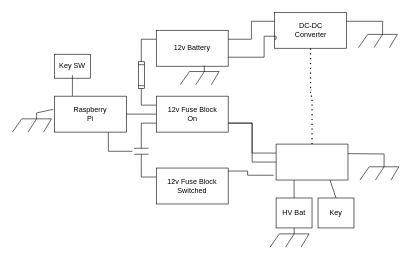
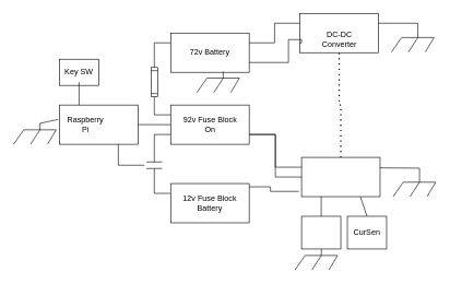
  <mxCell id="0" />
  <mxCell id="1" parent="0" />
  <mxCell id="2" value="" style="pointerEvents=1;verticalLabelPosition=bottom;shadow=0;dashed=0;align=center;html=1;verticalAlign=top;shape=mxgraph.electrical.miscellaneous.fuse_1;rotation=-90;" parent="1" vertex="1"><mxGeometry x="200" y="120" width="70" height="10" as="geometry" /></mxCell>
  <mxCell id="3" value="" style="pointerEvents=1;verticalLabelPosition=bottom;shadow=0;dashed=0;align=center;html=1;verticalAlign=top;shape=mxgraph.electrical.electro-mechanical.relay_contacts;rotation=-90;" parent="1" vertex="1"><mxGeometry x="220" y="240" width="30" height="24" as="geometry" /></mxCell>
  <mxCell id="4" value="" style="group" parent="1" vertex="1" connectable="0"><mxGeometry x="90" y="160" width="120" height="60" as="geometry" /></mxCell>
  <mxCell id="5" value="" style="rounded=0;whiteSpace=wrap;html=1;" parent="4" vertex="1"><mxGeometry width="120" height="60" as="geometry" /></mxCell>
- <mxCell id="6" value="Raspberry Pi" style="text;html=1;align=center;verticalAlign=middle;whiteSpace=wrap;rounded=0;" parent="4" vertex="1"><mxGeometry x="30" y="15" width="60" height="30" as="geometry" /></mxCell>
+ <mxCell id="6" value="Raspberry Pi" style="text;html=1;align=center;verticalAlign=middle;whiteSpace=wrap;rounded=0;" parent="4" vertex="1"><mxGeometry x="10" y="15" width="60" height="30" as="geometry" /></mxCell>
  <mxCell id="7" value="" style="endArrow=none;html=1;rounded=0;entryX=0.75;entryY=1;entryDx=0;entryDy=0;exitX=0.5;exitY=-0.125;exitDx=0;exitDy=0;exitPerimeter=0;edgeStyle=orthogonalEdgeStyle;" parent="1" source="3" target="5" edge="1"><mxGeometry width="50" height="50" relative="1" as="geometry"><mxPoint x="380" y="290" as="sourcePoint" /><mxPoint x="430" y="240" as="targetPoint" /></mxGeometry></mxCell>
  <mxCell id="8" value="" style="endArrow=none;html=1;rounded=0;entryX=1;entryY=0.5;entryDx=0;entryDy=0;exitX=0;exitY=0.5;exitDx=0;exitDy=0;" parent="1" source="29" target="5" edge="1"><mxGeometry width="50" height="50" relative="1" as="geometry"><mxPoint x="380" y="290" as="sourcePoint" /><mxPoint x="430" y="240" as="targetPoint" /></mxGeometry></mxCell>
  <mxCell id="9" value="" style="endArrow=none;html=1;rounded=0;entryX=0;entryY=0.25;entryDx=0;entryDy=0;exitX=1;exitY=0.5;exitDx=0;exitDy=0;exitPerimeter=0;edgeStyle=orthogonalEdgeStyle;" parent="1" source="2" target="15" edge="1"><mxGeometry width="50" height="50" relative="1" as="geometry"><mxPoint x="380" y="290" as="sourcePoint" /><mxPoint x="430" y="240" as="targetPoint" /></mxGeometry></mxCell>
  <mxCell id="10" value="" style="endArrow=none;html=1;rounded=0;entryX=0;entryY=0.5;entryDx=0;entryDy=0;entryPerimeter=0;exitX=0;exitY=0.25;exitDx=0;exitDy=0;edgeStyle=orthogonalEdgeStyle;" parent="1" source="29" target="2" edge="1"><mxGeometry width="50" height="50" relative="1" as="geometry"><mxPoint x="380" y="290" as="sourcePoint" /><mxPoint x="430" y="240" as="targetPoint" /></mxGeometry></mxCell>
  <mxCell id="11" value="" style="endArrow=none;html=1;rounded=0;entryX=0;entryY=0.75;entryDx=0;entryDy=0;exitX=1;exitY=0.5;exitDx=0;exitDy=0;exitPerimeter=0;edgeStyle=orthogonalEdgeStyle;" parent="1" source="3" target="29" edge="1"><mxGeometry width="50" height="50" relative="1" as="geometry"><mxPoint x="380" y="290" as="sourcePoint" /><mxPoint x="430" y="240" as="targetPoint" /></mxGeometry></mxCell>
  <mxCell id="12" value="" style="endArrow=none;html=1;rounded=0;entryX=0;entryY=0.5;entryDx=0;entryDy=0;entryPerimeter=0;exitX=0;exitY=0.25;exitDx=0;exitDy=0;edgeStyle=orthogonalEdgeStyle;" parent="1" source="35" target="3" edge="1"><mxGeometry width="50" height="50" relative="1" as="geometry"><mxPoint x="380" y="290" as="sourcePoint" /><mxPoint x="430" y="240" as="targetPoint" /></mxGeometry></mxCell>
  <mxCell id="13" value="" style="rounded=0;whiteSpace=wrap;html=1;" vertex="1" parent="1"><mxGeometry x="457.5" y="20" width="120" height="60" as="geometry" /></mxCell>
  <mxCell id="14" value="" style="group" parent="1" vertex="1" connectable="0"><mxGeometry x="260" y="50" width="120" height="60" as="geometry" /></mxCell>
  <mxCell id="15" value="" style="rounded=0;whiteSpace=wrap;html=1;" parent="14" vertex="1"><mxGeometry width="120" height="60" as="geometry" /></mxCell>
- <mxCell id="16" value="12v Battery" style="text;html=1;align=center;verticalAlign=middle;whiteSpace=wrap;rounded=0;" parent="14" vertex="1"><mxGeometry x="10" y="15" width="100" height="30" as="geometry" /></mxCell>
+ <mxCell id="16" value="72v Battery" style="text;html=1;align=center;verticalAlign=middle;whiteSpace=wrap;rounded=0;" parent="14" vertex="1"><mxGeometry x="10" y="15" width="100" height="30" as="geometry" /></mxCell>
  <mxCell id="17" value="" style="group" vertex="1" connectable="0" parent="1"><mxGeometry x="90" y="90" width="60" height="40" as="geometry" /></mxCell>
  <mxCell id="18" value="" style="rounded=0;whiteSpace=wrap;html=1;" vertex="1" parent="17"><mxGeometry width="60" height="40" as="geometry" /></mxCell>
  <mxCell id="19" value="Key SW" style="text;html=1;align=center;verticalAlign=middle;whiteSpace=wrap;rounded=0;" vertex="1" parent="17"><mxGeometry y="5" width="60" height="30" as="geometry" /></mxCell>
  <mxCell id="20" value="" style="endArrow=none;html=1;rounded=0;entryX=0.5;entryY=1;entryDx=0;entryDy=0;exitX=0.25;exitY=0;exitDx=0;exitDy=0;" edge="1" parent="1" source="5" target="19"><mxGeometry width="50" height="50" relative="1" as="geometry"><mxPoint x="580" y="250" as="sourcePoint" /><mxPoint x="630" y="200" as="targetPoint" /></mxGeometry></mxCell>
- <mxCell id="21" value="DC-DC Converter" style="text;html=1;align=center;verticalAlign=middle;whiteSpace=wrap;rounded=0;" vertex="1" parent="1"><mxGeometry x="472.5" y="35" width="90" height="30" as="geometry" /></mxCell>
+ <mxCell id="21" value="DC-DC Converter" style="text;html=1;align=center;verticalAlign=middle;whiteSpace=wrap;rounded=0;" vertex="1" parent="1"><mxGeometry x="472.5" y="45" width="90" height="30" as="geometry" /></mxCell>
  <mxCell id="22" value="" style="endArrow=none;html=1;rounded=0;entryX=0;entryY=0.25;entryDx=0;entryDy=0;exitX=1;exitY=0.25;exitDx=0;exitDy=0;edgeStyle=orthogonalEdgeStyle;" edge="1" parent="1" source="15" target="13"><mxGeometry width="50" height="50" relative="1" as="geometry"><mxPoint x="550" y="250" as="sourcePoint" /><mxPoint x="600" y="200" as="targetPoint" /></mxGeometry></mxCell>
  <mxCell id="23" value="" style="pointerEvents=1;verticalLabelPosition=bottom;shadow=0;dashed=0;align=center;html=1;verticalAlign=top;shape=mxgraph.electrical.miscellaneous.chassis;" vertex="1" parent="1"><mxGeometry x="300" y="109" width="65" height="32" as="geometry" /></mxCell>
  <mxCell id="24" value="" style="pointerEvents=1;verticalLabelPosition=bottom;shadow=0;dashed=0;align=center;html=1;verticalAlign=top;shape=mxgraph.electrical.miscellaneous.chassis;" vertex="1" parent="1"><mxGeometry x="597.5" y="47" width="65" height="32" as="geometry" /></mxCell>
  <mxCell id="25" value="" style="endArrow=none;html=1;rounded=0;entryX=0.62;entryY=0;entryDx=0;entryDy=0;entryPerimeter=0;exitX=1;exitY=0.25;exitDx=0;exitDy=0;edgeStyle=orthogonalEdgeStyle;" edge="1" parent="1" source="13" target="24"><mxGeometry width="50" height="50" relative="1" as="geometry"><mxPoint x="547.5" y="220" as="sourcePoint" /><mxPoint x="597.5" y="170" as="targetPoint" /></mxGeometry></mxCell>
  <mxCell id="26" value="" style="endArrow=none;html=1;rounded=0;entryX=0;entryY=0.75;entryDx=0;entryDy=0;exitX=1;exitY=0.75;exitDx=0;exitDy=0;edgeStyle=orthogonalEdgeStyle;" edge="1" parent="1" source="15" target="13"><mxGeometry width="50" height="50" relative="1" as="geometry"><mxPoint x="550" y="250" as="sourcePoint" /><mxPoint x="600" y="200" as="targetPoint" /><Array as="points"><mxPoint x="440" y="95" /><mxPoint x="440" y="60" /><mxPoint x="460" y="60" /></Array></mxGeometry></mxCell>
  <mxCell id="27" value="" style="endArrow=none;html=1;rounded=0;entryX=1;entryY=0.75;entryDx=0;entryDy=0;exitX=0;exitY=0.25;exitDx=0;exitDy=0;edgeStyle=orthogonalEdgeStyle;" edge="1" parent="1" source="32" target="29"><mxGeometry width="50" height="50" relative="1" as="geometry"><mxPoint x="550" y="250" as="sourcePoint" /><mxPoint x="410" y="240" as="targetPoint" /></mxGeometry></mxCell>
  <mxCell id="28" value="" style="group" vertex="1" connectable="0" parent="1"><mxGeometry x="260" y="160" width="120" height="60" as="geometry" /></mxCell>
  <mxCell id="29" value="" style="rounded=0;whiteSpace=wrap;html=1;" parent="28" vertex="1"><mxGeometry width="120" height="60" as="geometry" /></mxCell>
- <mxCell id="30" value="12v Fuse Block On" style="text;html=1;align=center;verticalAlign=middle;whiteSpace=wrap;rounded=0;" parent="28" vertex="1"><mxGeometry x="12.5" y="15" width="95" height="30" as="geometry" /></mxCell>
+ <mxCell id="30" value="92v Fuse Block On" style="text;html=1;align=center;verticalAlign=middle;whiteSpace=wrap;rounded=0;" parent="28" vertex="1"><mxGeometry x="12.5" y="15" width="95" height="30" as="geometry" /></mxCell>
  <mxCell id="31" value="" style="group" vertex="1" connectable="0" parent="1"><mxGeometry x="460" y="240" width="120" height="60" as="geometry" /></mxCell>
  <mxCell id="32" value="" style="rounded=0;whiteSpace=wrap;html=1;" vertex="1" parent="31"><mxGeometry width="120" height="60" as="geometry" /></mxCell>
  <mxCell id="33" value="" style="endArrow=none;html=1;rounded=0;entryX=-0.033;entryY=0.867;entryDx=0;entryDy=0;entryPerimeter=0;exitX=1;exitY=0;exitDx=0;exitDy=0;edgeStyle=orthogonalEdgeStyle;" edge="1" parent="1" source="36" target="32"><mxGeometry width="50" height="50" relative="1" as="geometry"><mxPoint x="550" y="250" as="sourcePoint" /><mxPoint x="600" y="200" as="targetPoint" /></mxGeometry></mxCell>
  <mxCell id="34" value="" style="group" vertex="1" connectable="0" parent="1"><mxGeometry x="260" y="280" width="120" height="60" as="geometry" /></mxCell>
  <mxCell id="35" value="" style="rounded=0;whiteSpace=wrap;html=1;" parent="34" vertex="1"><mxGeometry width="120" height="60" as="geometry" /></mxCell>
- <mxCell id="36" value="12v Fuse Block Switched" style="text;html=1;align=center;verticalAlign=middle;whiteSpace=wrap;rounded=0;" parent="34" vertex="1"><mxGeometry x="15" y="15" width="90" height="30" as="geometry" /></mxCell>
+ <mxCell id="36" value="12v Fuse Block Battery" style="text;html=1;align=center;verticalAlign=middle;whiteSpace=wrap;rounded=0;" parent="34" vertex="1"><mxGeometry x="15" y="15" width="90" height="30" as="geometry" /></mxCell>
  <mxCell id="37" value="" style="pointerEvents=1;verticalLabelPosition=bottom;shadow=0;dashed=0;align=center;html=1;verticalAlign=top;shape=mxgraph.electrical.miscellaneous.chassis;" vertex="1" parent="1"><mxGeometry x="600" y="268" width="65" height="32" as="geometry" /></mxCell>
  <mxCell id="38" value="" style="endArrow=none;html=1;rounded=0;entryX=0.62;entryY=0;entryDx=0;entryDy=0;entryPerimeter=0;exitX=1;exitY=0.25;exitDx=0;exitDy=0;edgeStyle=orthogonalEdgeStyle;" edge="1" parent="1" target="37"><mxGeometry width="50" height="50" relative="1" as="geometry"><mxPoint x="580" y="256" as="sourcePoint" /><mxPoint x="600" y="391" as="targetPoint" /></mxGeometry></mxCell>
  <mxCell id="39" value="" style="endArrow=none;html=1;rounded=0;entryX=0;entryY=0.5;entryDx=0;entryDy=0;exitX=1;exitY=0.75;exitDx=0;exitDy=0;edgeStyle=orthogonalEdgeStyle;" edge="1" parent="1" source="29" target="32"><mxGeometry width="50" height="50" relative="1" as="geometry"><mxPoint x="420" y="260" as="sourcePoint" /><mxPoint x="600" y="200" as="targetPoint" /></mxGeometry></mxCell>
  <mxCell id="40" value="" style="pointerEvents=1;verticalLabelPosition=bottom;shadow=0;dashed=0;align=center;html=1;verticalAlign=top;shape=mxgraph.electrical.miscellaneous.chassis;" vertex="1" parent="1"><mxGeometry y="188" width="65" height="32" as="geometry" x="20" /></mxCell>
  <mxCell id="41" value="" style="endArrow=none;html=1;rounded=0;entryX=-0.017;entryY=0.367;entryDx=0;entryDy=0;entryPerimeter=0;exitX=0.62;exitY=0;exitDx=0;exitDy=0;exitPerimeter=0;" edge="1" parent="1" source="40" target="5"><mxGeometry width="50" height="50" relative="1" as="geometry"><mxPoint x="550" y="250" as="sourcePoint" /><mxPoint x="600" y="200" as="targetPoint" /></mxGeometry></mxCell>
  <mxCell id="42" value="" style="rounded=0;whiteSpace=wrap;html=1;" vertex="1" parent="1"><mxGeometry x="460" y="330" width="60" height="50" as="geometry" /></mxCell>
- <mxCell id="43" value="HV Bat" style="text;html=1;align=center;verticalAlign=middle;whiteSpace=wrap;rounded=0;" vertex="1" parent="1"><mxGeometry x="460" y="340" width="60" height="30" as="geometry" /></mxCell>
  <mxCell id="44" value="" style="rounded=0;whiteSpace=wrap;html=1;" vertex="1" parent="1"><mxGeometry x="530" y="330" width="60" height="50" as="geometry" /></mxCell>
- <mxCell id="45" value="Key" style="text;html=1;align=center;verticalAlign=middle;whiteSpace=wrap;rounded=0;" vertex="1" parent="1"><mxGeometry x="530" y="340" width="60" height="30" as="geometry" /></mxCell>
+ <mxCell id="45" value="CurSen" style="text;html=1;align=center;verticalAlign=middle;whiteSpace=wrap;rounded=0;" vertex="1" parent="1"><mxGeometry x="530" y="340" width="60" height="30" as="geometry" /></mxCell>
  <mxCell id="46" value="" style="pointerEvents=1;verticalLabelPosition=bottom;shadow=0;dashed=0;align=center;html=1;verticalAlign=top;shape=mxgraph.electrical.miscellaneous.chassis;" vertex="1" parent="1"><mxGeometry x="450" y="380" width="65" height="32" as="geometry" /></mxCell>
  <mxCell id="47" value="" style="endArrow=none;html=1;rounded=0;exitX=0.25;exitY=1;exitDx=0;exitDy=0;entryX=0.5;entryY=0;entryDx=0;entryDy=0;" edge="1" parent="1" source="32" target="42"><mxGeometry width="50" height="50" relative="1" as="geometry"><mxPoint x="550" y="250" as="sourcePoint" /><mxPoint x="600" y="200" as="targetPoint" /></mxGeometry></mxCell>
  <mxCell id="48" value="" style="endArrow=none;html=1;rounded=0;exitX=0.75;exitY=1;exitDx=0;exitDy=0;entryX=0.5;entryY=0;entryDx=0;entryDy=0;" edge="1" parent="1" source="32" target="44"><mxGeometry width="50" height="50" relative="1" as="geometry"><mxPoint x="550" y="250" as="sourcePoint" /><mxPoint x="600" y="200" as="targetPoint" /></mxGeometry></mxCell>
  <mxCell id="49" value="" style="endArrow=none;dashed=1;html=1;dashPattern=1 3;strokeWidth=2;rounded=0;entryX=0.5;entryY=1;entryDx=0;entryDy=0;exitX=0.5;exitY=0;exitDx=0;exitDy=0;edgeStyle=orthogonalEdgeStyle;" edge="1" parent="1" source="32" target="13"><mxGeometry width="50" height="50" relative="1" as="geometry"><mxPoint x="550" y="250" as="sourcePoint" /><mxPoint x="600" y="200" as="targetPoint" /></mxGeometry></mxCell>
